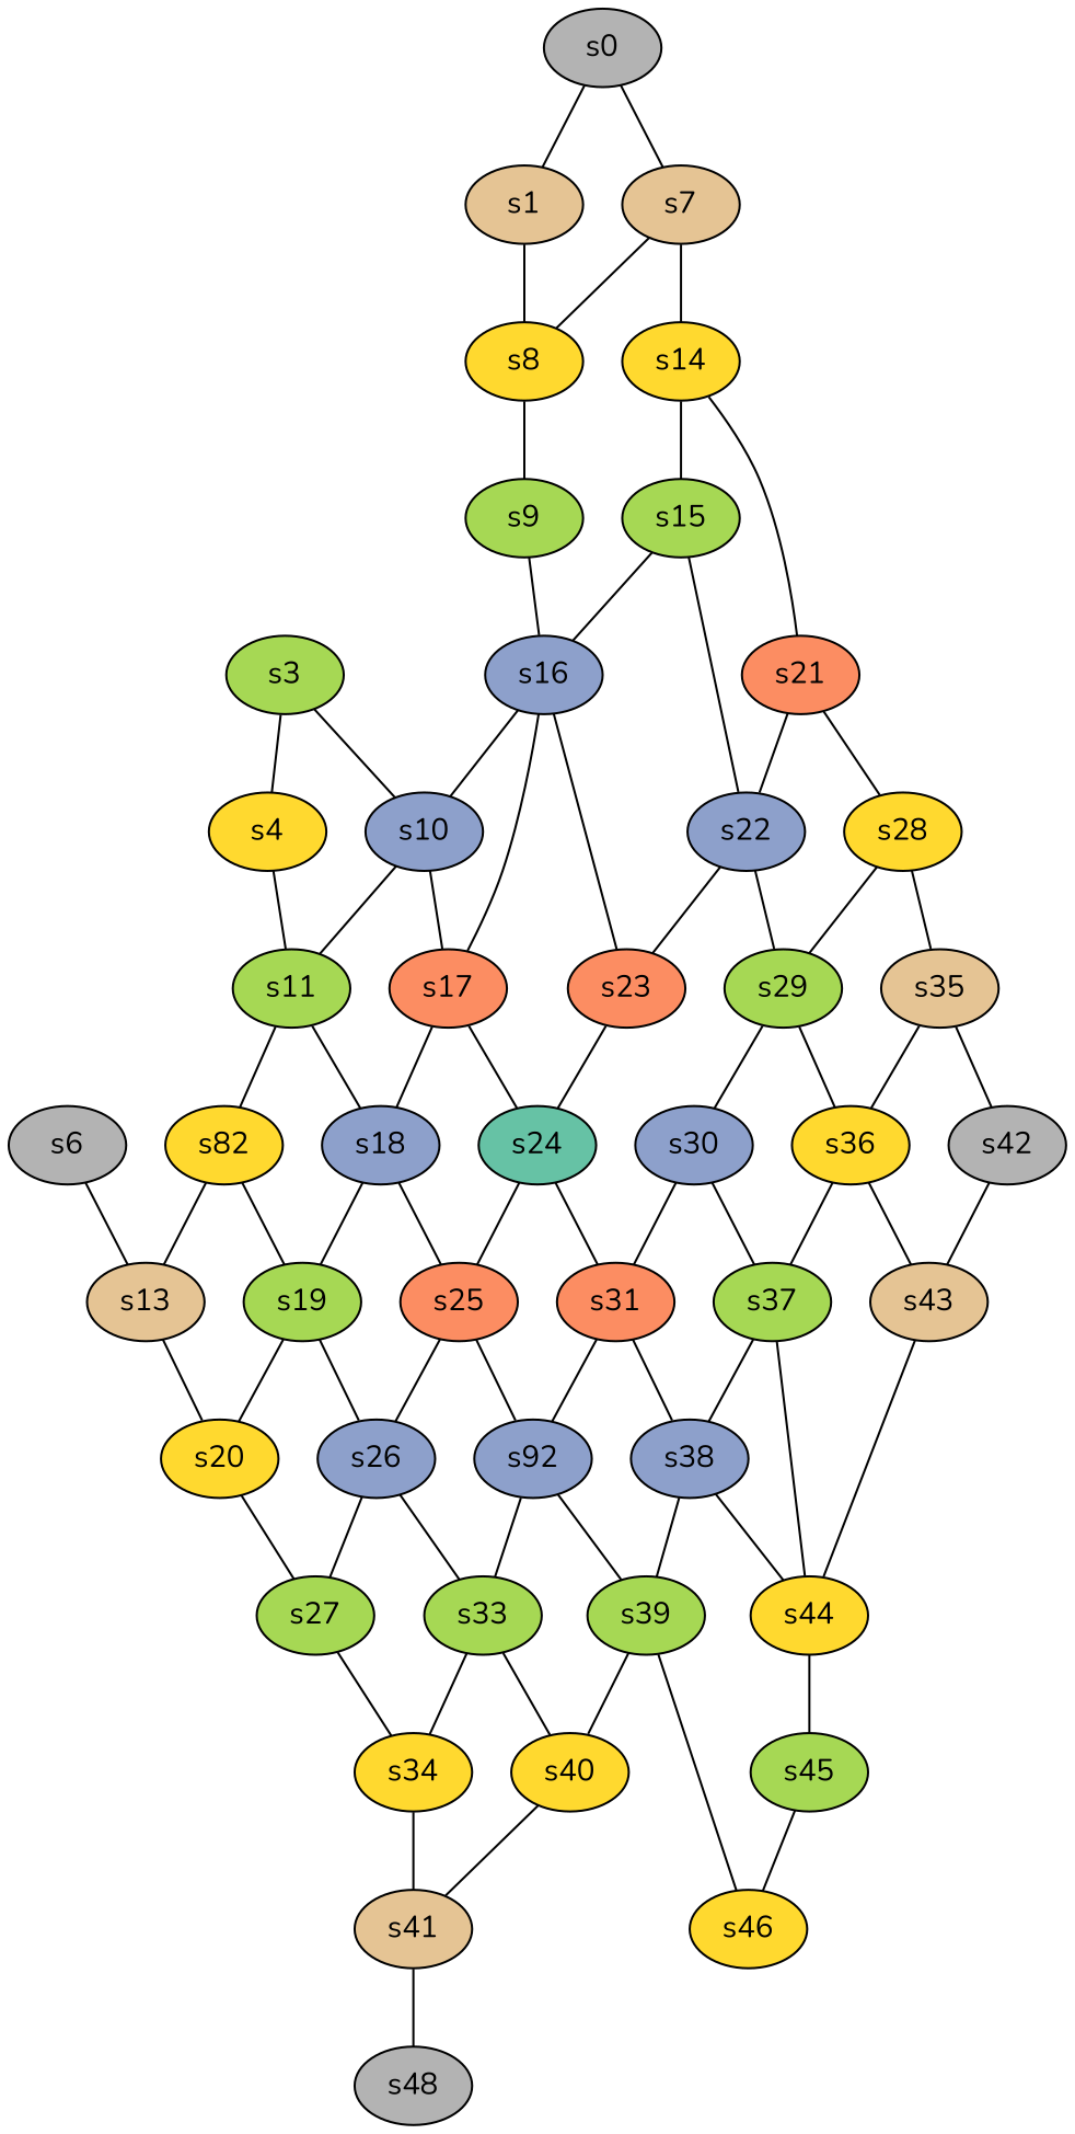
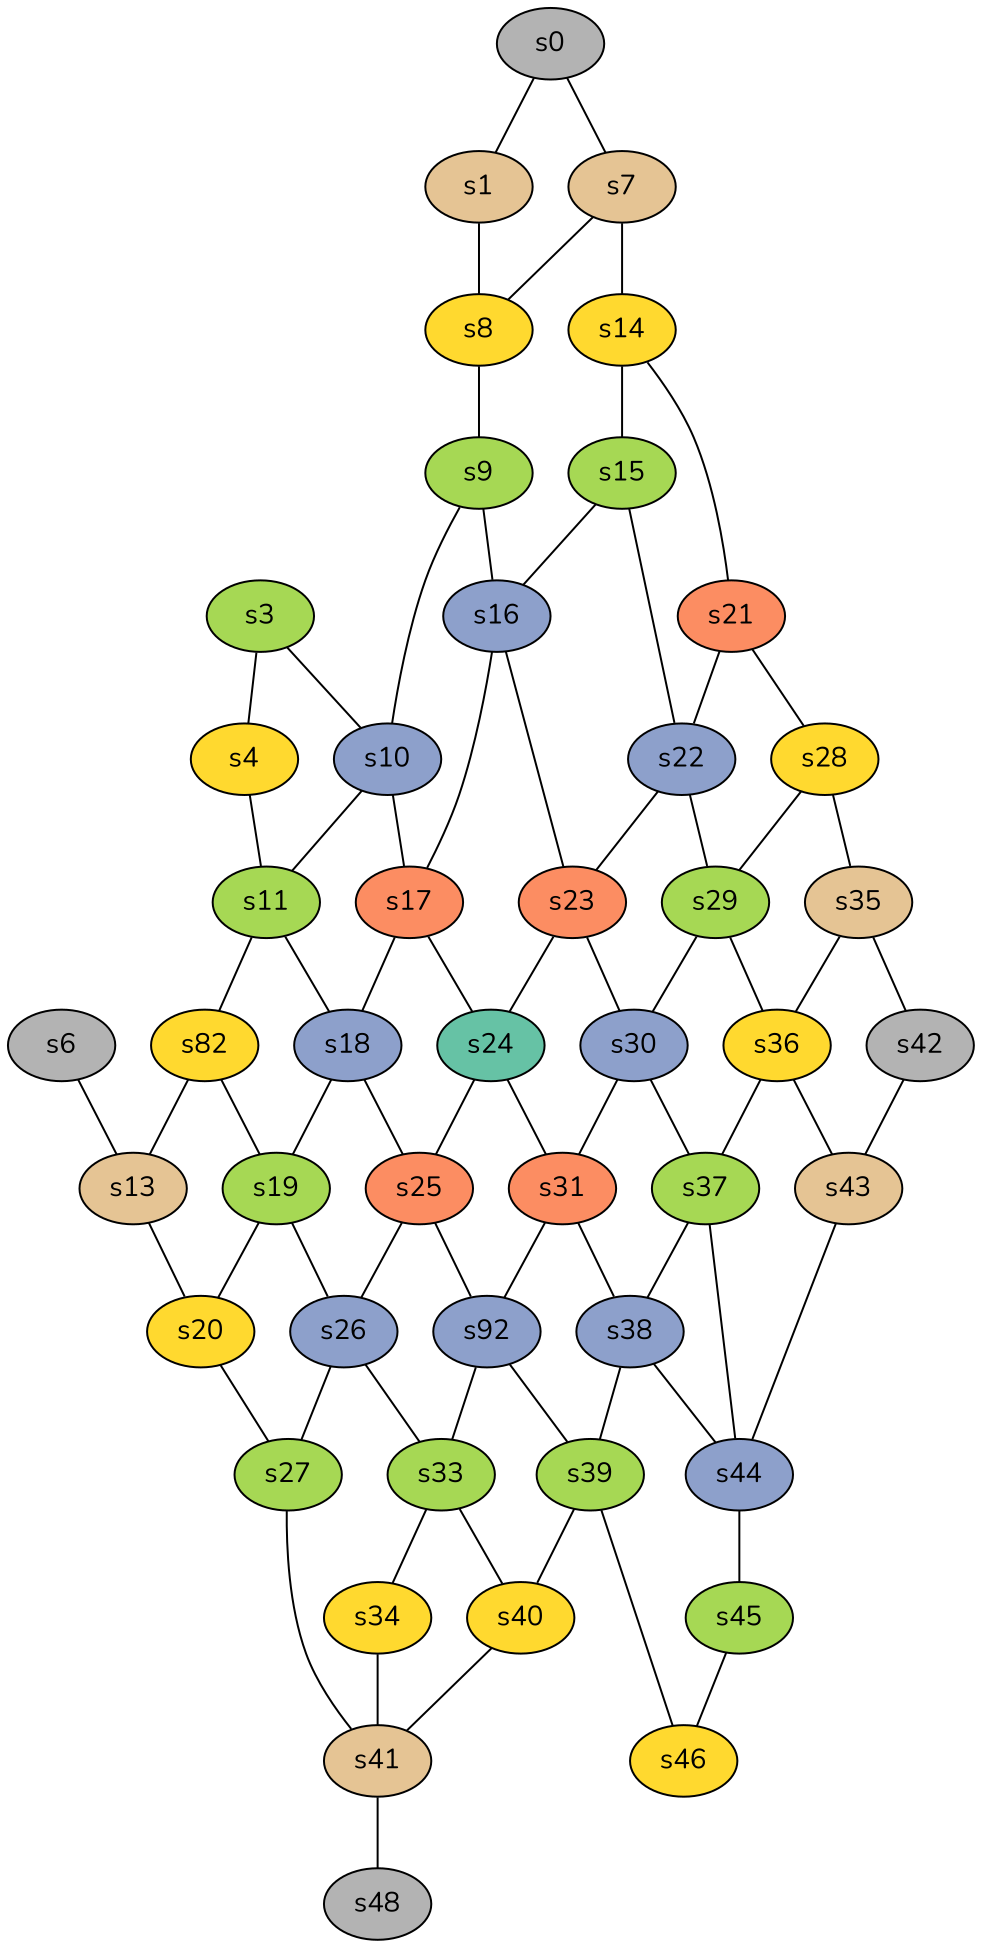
  graph {
    fontname=Nunito
    node [color=black fillcolor="#ffd92f" fontcolor=black fontname=Nunito peripheries=1 style=filled]
    edge [fontname=Nunito]
    s0 [fillcolor="#b3b3b3"]
    s1 [fillcolor="#e5c494"]
    s7 [fillcolor="#e5c494"]
    s8
    s14
    s9 [fillcolor="#a6d854"]
    s15 [fillcolor="#a6d854"]
    s21 [fillcolor="#fc8d62"]
    s3 [fillcolor="#a6d854"]
    s4
    s10 [fillcolor="#8da0cb"]
    s16 [fillcolor="#8da0cb"]
    s22 [fillcolor="#8da0cb"]
    s11 [fillcolor="#a6d854"]
    s17 [fillcolor="#fc8d62"]
    s23 [fillcolor="#fc8d62"]
    n17 [label=s82]
    s18 [fillcolor="#8da0cb"]
    s24 [fillcolor="#66c2a5"]
    s6 [fillcolor="#b3b3b3"]
    s13 [fillcolor="#e5c494"]
    s19 [fillcolor="#a6d854"]
    s25 [fillcolor="#fc8d62"]
    s20
    s26 [fillcolor="#8da0cb"]
    s27 [fillcolor="#a6d854"]
    s28
    s29 [fillcolor="#a6d854"]
    s30 [fillcolor="#8da0cb"]
    s31 [fillcolor="#fc8d62"]
    n31 [fillcolor="#8da0cb" label=s92]
    s33 [fillcolor="#a6d854"]
    s34
    s35 [fillcolor="#e5c494"]
    s36
    s37 [fillcolor="#a6d854"]
    s38 [fillcolor="#8da0cb"]
    s39 [fillcolor="#a6d854"]
    s40
    s41 [fillcolor="#e5c494"]
    s42 [fillcolor="#b3b3b3"]
    s43 [fillcolor="#e5c494"]
-   s44
+   s44 [fillcolor="#8da0cb"]
    s46
    s48 [fillcolor="#b3b3b3"]
    s45 [fillcolor="#a6d854"]
    s0 -- s1
    s0 -- s7
    s1 -- s8
    s7 -- s8
    s7 -- s14
    s8 -- s9
    s14 -- s15
    s14 -- s21
-   s16 -- s10
+   s9 -- s10
    s9 -- s16
    s15 -- s16
    s15 -- s22
    s21 -- s22
    s21 -- s28
    s3 -- s4
    s3 -- s10
    s4 -- s11
    s10 -- s11
    s10 -- s17
    s16 -- s17
    s16 -- s23
    s22 -- s23
    s22 -- s29
    s11 -- n17
    s11 -- s18
    s17 -- s18
    s17 -- s24
    s23 -- s24
+   s23 -- s30
    n17 -- s13
    n17 -- s19
    s18 -- s19
    s18 -- s25
    s24 -- s25
    s24 -- s31
    s6 -- s13
    s13 -- s20
    s19 -- s20
    s19 -- s26
    s25 -- s26
    s25 -- n31
    s20 -- s27
    s26 -- s27
    s26 -- s33
-   s27 -- s34
+   s27 -- s41
    s28 -- s29
    s28 -- s35
    s29 -- s30
    s29 -- s36
    s30 -- s31
    s30 -- s37
    s31 -- n31
    s31 -- s38
    n31 -- s33
    n31 -- s39
    s33 -- s34
    s33 -- s40
    s34 -- s41
    s35 -- s36
    s35 -- s42
    s36 -- s37
    s36 -- s43
    s37 -- s38
    s37 -- s44
    s38 -- s39
    s38 -- s44
    s39 -- s40
    s39 -- s46
    s40 -- s41
    s41 -- s48
    s42 -- s43
    s43 -- s44
    s44 -- s45
    s45 -- s46
  }
